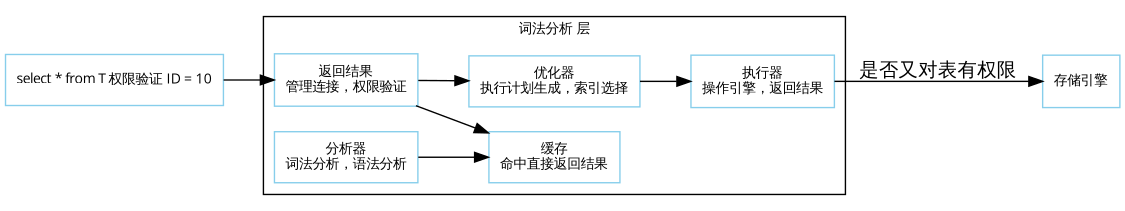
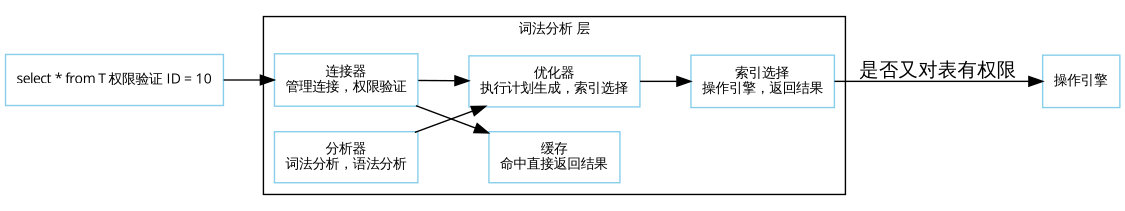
  digraph {
    fontname="Open Sans"
    fontsize=10
    rankdir=LR
    node [color=skyblue fontname="Open Sans" fontsize=10 shape=record]
    edge [fontname="Open Sans"]
-   n1 [label="返回结果\n管理连接，权限验证"]
+   n1 [label="连接器\n管理连接，权限验证"]
    n2 [label="缓存\n命中直接返回结果"]
    n3 [label="分析器\n词法分析，语法分析"]
    n4 [label="优化器\n执行计划生成，索引选择"]
-   n5 [label="执行器\n操作引擎，返回结果"]
-   n6 [label="存储引擎"]
+   n5 [label="索引选择\n操作引擎，返回结果"]
+   n6 [label="操作引擎"]
    n7 [label="select * from T 权限验证 ID = 10"]
    subgraph cluster_1 {
      label="词法分析 层"
      n1
      n2
      n3
      n4
      n5
    }
    n1 -> n2
    n1 -> n4
-   n3 -> n2
+   n3 -> n4
    n4 -> n5
    n5 -> n6 [headport=w label="是否又对表有权限"]
    n7 -> n1
  }
